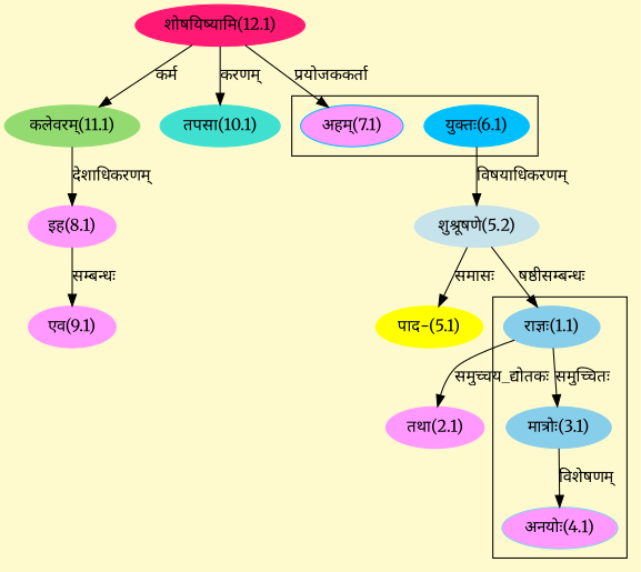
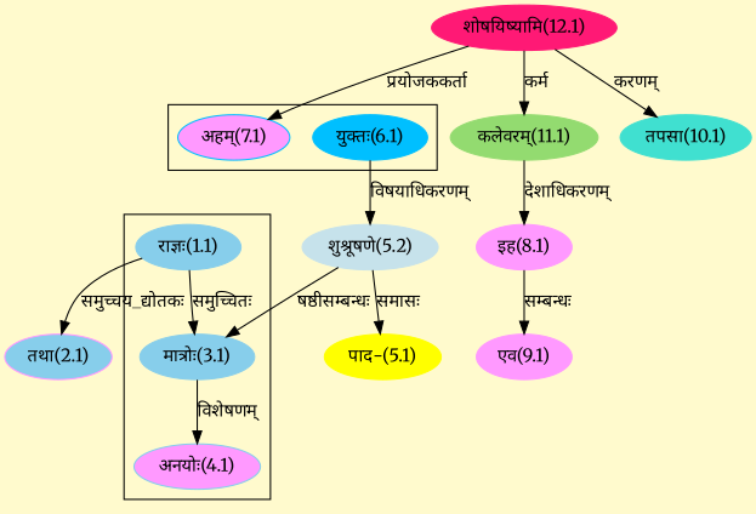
  digraph {
    bgcolor=lemonchiffon1
    compound=true
    fontname=Merriweather
    rankdir=BT
    node [color="#87CEEB" fontname=Merriweather style=filled]
    edge [dir=back fontname=Merriweather]
    n1 [label="मात्रोः(3.1)"]
    n2 [label="राज्ञः(1.1)"]
    n3 [fillcolor="#FF99FF" label="अनयोः(4.1)"]
    n4 [color="#00BFFF" label="युक्तः(6.1)"]
    n5 [color="#00BFFF" fillcolor="#FF99FF" label="अहम्(7.1)"]
    n6 [color="#C6E2EB" label="शुश्रूषणे(5.2)"]
    n7 [color="#FF1975" label="शोषयिष्यामि(12.1)"]
-   n8 [color="#FF99FF" label="तथा(2.1)"]
+   n8 [color="#FF99FF" label="तथा(2.1)" fillcolor="#87CEEB"]
    n9 [color="#FFFF00" label="पाद-(5.1)"]
    n10 [color="#FF99FF" label="इह(8.1)"]
    n11 [color="#93DB70" label="कलेवरम्(11.1)"]
    n12 [color="#FF99FF" label="एव(9.1)"]
    n13 [color="#40E0D0" label="तपसा(10.1)"]
    subgraph cluster_1 {
      n1
      n2
      n3
    }
    subgraph cluster_2 {
      n4
      n5
    }
    n1 -> n2 [label="समुच्चितः"]
-   n2 -> n6 [label="षष्ठीसम्बन्धः"]
+   n1 -> n6 [label="षष्ठीसम्बन्धः"]
    n3 -> n1 [label="विशेषणम्"]
    n5 -> n7 [label="प्रयोजककर्ता"]
    n6 -> n4 [label="विषयाधिकरणम्"]
    n8 -> n2 [label="समुच्चय_द्योतकः"]
    n9 -> n6 [label="समासः"]
    n10 -> n11 [label="देशाधिकरणम्"]
    n11 -> n7 [label="कर्म"]
    n12 -> n10 [label="सम्बन्धः"]
    n13 -> n7 [label="करणम्"]
  }
